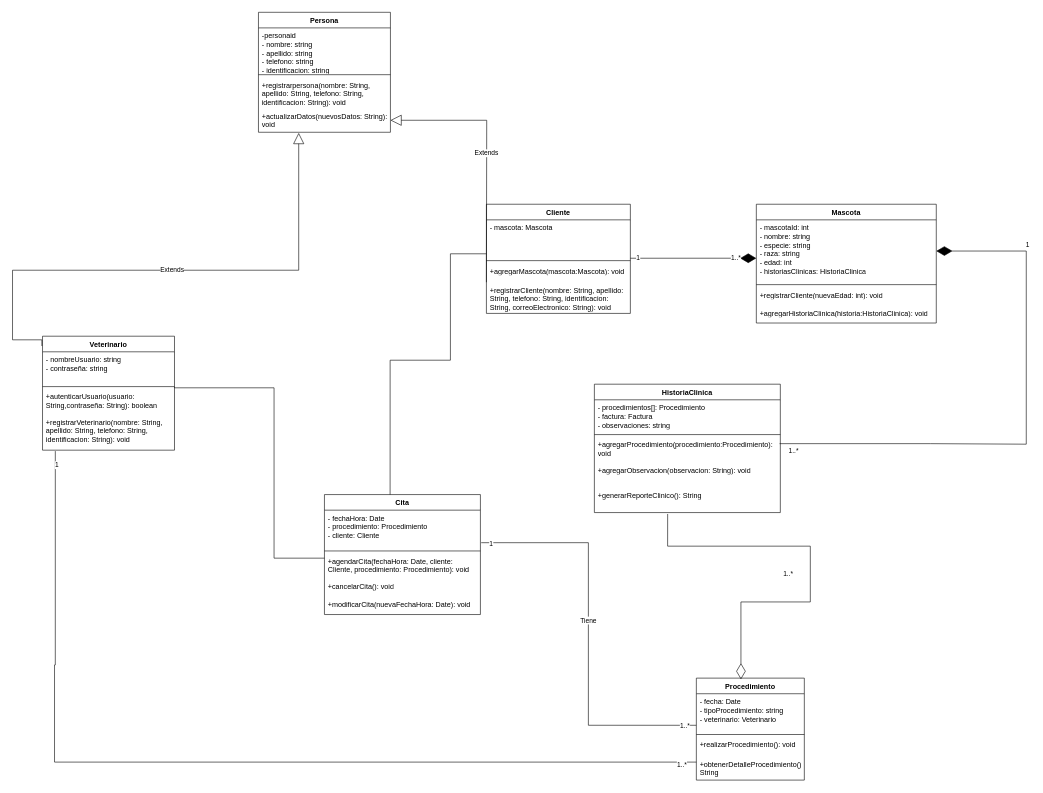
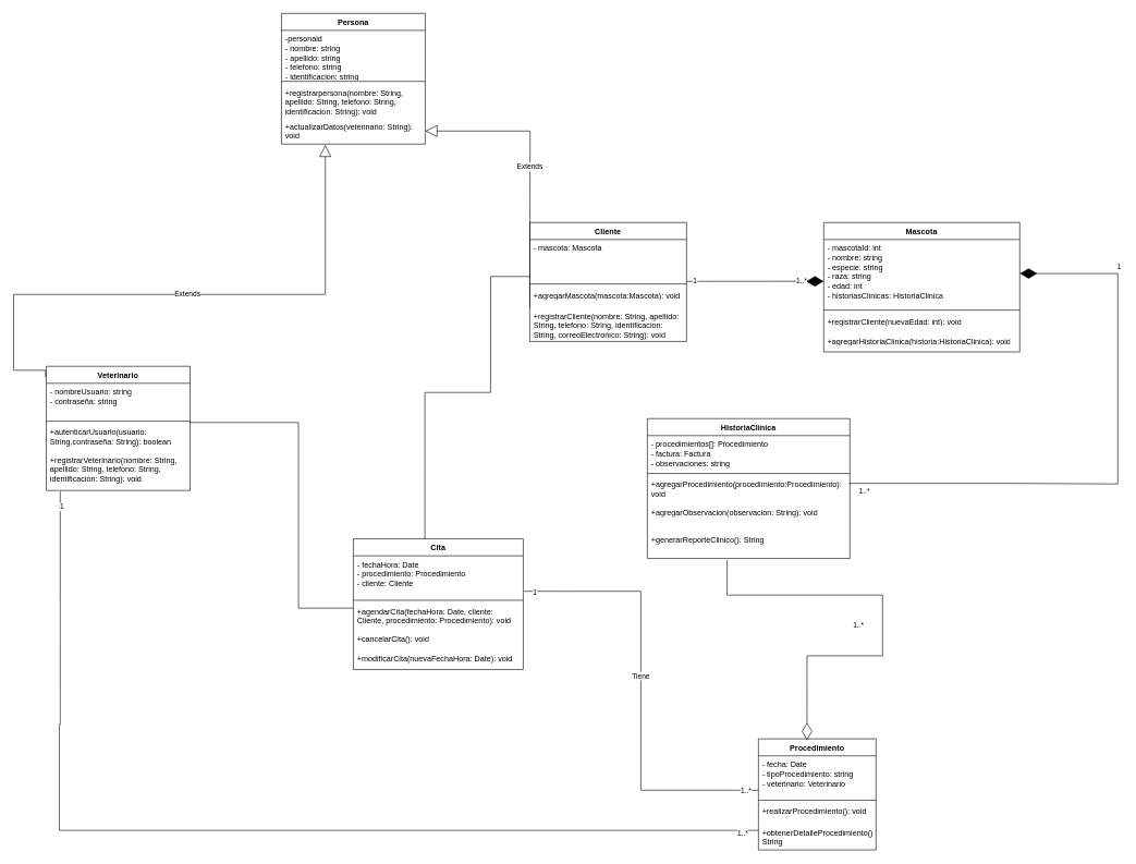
  <mxCell id="0" />
  <mxCell id="1" parent="0" />
  <mxCell id="2" value="Persona" style="swimlane;fontStyle=1;align=center;verticalAlign=top;childLayout=stackLayout;horizontal=1;startSize=26;horizontalStack=0;resizeParent=1;resizeParentMax=0;resizeLast=0;collapsible=1;marginBottom=0;whiteSpace=wrap;html=1;" parent="1" vertex="1"><mxGeometry x="430" y="20" width="220" height="200" as="geometry" /></mxCell>
  <mxCell id="3" value="&lt;div&gt;-personaid&lt;/div&gt;- nombre: string&lt;div&gt;- apellido: string&lt;/div&gt;&lt;div&gt;- telefono: string&lt;/div&gt;&lt;div&gt;- identificacion: string&lt;/div&gt;" style="text;strokeColor=none;fillColor=none;align=left;verticalAlign=top;spacingLeft=4;spacingRight=4;overflow=hidden;rotatable=0;points=[[0,0.5],[1,0.5]];portConstraint=eastwest;whiteSpace=wrap;html=1;" parent="2" vertex="1"><mxGeometry y="26" width="220" height="74" as="geometry" /></mxCell>
  <mxCell id="4" value="" style="line;strokeWidth=1;fillColor=none;align=left;verticalAlign=middle;spacingTop=-1;spacingLeft=3;spacingRight=3;rotatable=0;labelPosition=right;points=[];portConstraint=eastwest;strokeColor=inherit;" parent="2" vertex="1"><mxGeometry y="100" width="220" height="8" as="geometry" /></mxCell>
  <mxCell id="5" value="+registrarpersona(nombre: String, apellido: String, telefono: String, identificacion: String): void" style="text;strokeColor=none;fillColor=none;align=left;verticalAlign=top;spacingLeft=4;spacingRight=4;overflow=hidden;rotatable=0;points=[[0,0.5],[1,0.5]];portConstraint=eastwest;whiteSpace=wrap;html=1;" parent="2" vertex="1"><mxGeometry y="108" width="220" height="52" as="geometry" /></mxCell>
- <mxCell id="6" value="+actualizarDatos(nuevosDatos: String): void" style="text;strokeColor=none;fillColor=none;align=left;verticalAlign=top;spacingLeft=4;spacingRight=4;overflow=hidden;rotatable=0;points=[[0,0.5],[1,0.5]];portConstraint=eastwest;whiteSpace=wrap;html=1;" parent="2" vertex="1"><mxGeometry y="160" width="220" height="40" as="geometry" /></mxCell>
+ <mxCell id="6" value="+actualizarDatos(veterinario: String): void" style="text;strokeColor=none;fillColor=none;align=left;verticalAlign=top;spacingLeft=4;spacingRight=4;overflow=hidden;rotatable=0;points=[[0,0.5],[1,0.5]];portConstraint=eastwest;whiteSpace=wrap;html=1;" parent="2" vertex="1"><mxGeometry y="160" width="220" height="40" as="geometry" /></mxCell>
  <mxCell id="7" value="Cliente" style="swimlane;fontStyle=1;align=center;verticalAlign=top;childLayout=stackLayout;horizontal=1;startSize=26;horizontalStack=0;resizeParent=1;resizeParentMax=0;resizeLast=0;collapsible=1;marginBottom=0;whiteSpace=wrap;html=1;" parent="1" vertex="1"><mxGeometry x="810" y="340" width="240" height="182" as="geometry" /></mxCell>
  <mxCell id="8" value="&lt;div&gt;- mascota: Mascota&lt;/div&gt;" style="text;strokeColor=none;fillColor=none;align=left;verticalAlign=top;spacingLeft=4;spacingRight=4;overflow=hidden;rotatable=0;points=[[0,0.5],[1,0.5]];portConstraint=eastwest;whiteSpace=wrap;html=1;" parent="7" vertex="1"><mxGeometry y="26" width="240" height="64" as="geometry" /></mxCell>
  <mxCell id="9" value="" style="line;strokeWidth=1;fillColor=none;align=left;verticalAlign=middle;spacingTop=-1;spacingLeft=3;spacingRight=3;rotatable=0;labelPosition=right;points=[];portConstraint=eastwest;strokeColor=inherit;" parent="7" vertex="1"><mxGeometry y="90" width="240" height="8" as="geometry" /></mxCell>
  <mxCell id="10" value="+agregarMascota(mascota:Mascota): void" style="text;strokeColor=none;fillColor=none;align=left;verticalAlign=top;spacingLeft=4;spacingRight=4;overflow=hidden;rotatable=0;points=[[0,0.5],[1,0.5]];portConstraint=eastwest;whiteSpace=wrap;html=1;" parent="7" vertex="1"><mxGeometry y="98" width="240" height="32" as="geometry" /></mxCell>
  <mxCell id="11" value="+registrarCliente(nombre: String, apellido: String, telefono: String, identificacion: String, correoElectronico: String): void" style="text;strokeColor=none;fillColor=none;align=left;verticalAlign=top;spacingLeft=4;spacingRight=4;overflow=hidden;rotatable=0;points=[[0,0.5],[1,0.5]];portConstraint=eastwest;whiteSpace=wrap;html=1;" parent="7" vertex="1"><mxGeometry y="130" width="240" height="52" as="geometry" /></mxCell>
  <mxCell id="12" value="Veterinario" style="swimlane;fontStyle=1;align=center;verticalAlign=top;childLayout=stackLayout;horizontal=1;startSize=26;horizontalStack=0;resizeParent=1;resizeParentMax=0;resizeLast=0;collapsible=1;marginBottom=0;whiteSpace=wrap;html=1;" parent="1" vertex="1"><mxGeometry x="70" y="560" width="220" height="190" as="geometry" /></mxCell>
  <mxCell id="13" value="&lt;div&gt;- nombreUsuario: string&lt;/div&gt;&lt;div&gt;- contraseña: string&lt;/div&gt;&lt;div&gt;&lt;br&gt;&lt;/div&gt;" style="text;strokeColor=none;fillColor=none;align=left;verticalAlign=top;spacingLeft=4;spacingRight=4;overflow=hidden;rotatable=0;points=[[0,0.5],[1,0.5]];portConstraint=eastwest;whiteSpace=wrap;html=1;" parent="12" vertex="1"><mxGeometry y="26" width="220" height="54" as="geometry" /></mxCell>
  <mxCell id="14" value="" style="line;strokeWidth=1;fillColor=none;align=left;verticalAlign=middle;spacingTop=-1;spacingLeft=3;spacingRight=3;rotatable=0;labelPosition=right;points=[];portConstraint=eastwest;strokeColor=inherit;" parent="12" vertex="1"><mxGeometry y="80" width="220" height="8" as="geometry" /></mxCell>
  <mxCell id="15" value="+autenticarUsuario(usuario:&amp;nbsp; String,contraseña: String): boolean" style="text;strokeColor=none;fillColor=none;align=left;verticalAlign=top;spacingLeft=4;spacingRight=4;overflow=hidden;rotatable=0;points=[[0,0.5],[1,0.5]];portConstraint=eastwest;whiteSpace=wrap;html=1;" parent="12" vertex="1"><mxGeometry y="88" width="220" height="42" as="geometry" /></mxCell>
  <mxCell id="16" value="+registrarVeterinario(nombre: String, apellido: String, telefono: String, identificacion: String): void" style="text;strokeColor=none;fillColor=none;align=left;verticalAlign=top;spacingLeft=4;spacingRight=4;overflow=hidden;rotatable=0;points=[[0,0.5],[1,0.5]];portConstraint=eastwest;whiteSpace=wrap;html=1;" parent="12" vertex="1"><mxGeometry y="130" width="220" height="60" as="geometry" /></mxCell>
  <mxCell id="17" style="edgeStyle=orthogonalEdgeStyle;rounded=0;orthogonalLoop=1;jettySize=auto;html=1;exitX=1;exitY=0.5;exitDx=0;exitDy=0;" parent="12" source="15" target="15" edge="1"><mxGeometry relative="1" as="geometry" /></mxCell>
  <mxCell id="18" value="Extends" style="endArrow=block;endSize=16;endFill=0;html=1;rounded=0;edgeStyle=orthogonalEdgeStyle;exitX=-0.005;exitY=0.086;exitDx=0;exitDy=0;exitPerimeter=0;entryX=0.305;entryY=1.025;entryDx=0;entryDy=0;entryPerimeter=0;" parent="1" source="12" target="6" edge="1"><mxGeometry width="160" relative="1" as="geometry"><mxPoint x="30" y="566" as="sourcePoint" /><mxPoint x="485" y="256" as="targetPoint" /><Array as="points"><mxPoint x="69" y="566" /><mxPoint x="20" y="566" /><mxPoint x="20" y="450" /><mxPoint x="497" y="450" /></Array></mxGeometry></mxCell>
  <mxCell id="19" value="Extends" style="endArrow=block;endSize=16;endFill=0;html=1;rounded=0;edgeStyle=orthogonalEdgeStyle;entryX=1;entryY=0.5;entryDx=0;entryDy=0;" parent="1" target="6" edge="1"><mxGeometry width="160" relative="1" as="geometry"><mxPoint x="810" y="470" as="sourcePoint" /><mxPoint x="620" as="targetPoint" y="320" /></mxGeometry></mxCell>
  <mxCell id="20" value="Mascota" style="swimlane;fontStyle=1;align=center;verticalAlign=top;childLayout=stackLayout;horizontal=1;startSize=26;horizontalStack=0;resizeParent=1;resizeParentMax=0;resizeLast=0;collapsible=1;marginBottom=0;whiteSpace=wrap;html=1;" parent="1" vertex="1"><mxGeometry x="1260" y="340" width="300" height="198" as="geometry" /></mxCell>
  <mxCell id="21" value="- mascotaId: int&lt;div&gt;- nombre: string&lt;/div&gt;&lt;div&gt;- especie: string&lt;/div&gt;&lt;div&gt;- raza: string&lt;/div&gt;&lt;div&gt;- edad: int&lt;/div&gt;&lt;div&gt;- historiasClinicas: HistoriaClinica&lt;br&gt;&lt;/div&gt;&lt;div&gt;&lt;br&gt;&lt;/div&gt;" style="text;strokeColor=none;fillColor=none;align=left;verticalAlign=top;spacingLeft=4;spacingRight=4;overflow=hidden;rotatable=0;points=[[0,0.5],[1,0.5]];portConstraint=eastwest;whiteSpace=wrap;html=1;" parent="20" vertex="1"><mxGeometry y="26" width="300" height="104" as="geometry" /></mxCell>
  <mxCell id="22" value="" style="line;strokeWidth=1;fillColor=none;align=left;verticalAlign=middle;spacingTop=-1;spacingLeft=3;spacingRight=3;rotatable=0;labelPosition=right;points=[];portConstraint=eastwest;strokeColor=inherit;" parent="20" vertex="1"><mxGeometry y="130" width="300" height="8" as="geometry" /></mxCell>
  <mxCell id="23" value="+registrarCliente(nuevaEdad: int): void" style="text;strokeColor=none;fillColor=none;align=left;verticalAlign=top;spacingLeft=4;spacingRight=4;overflow=hidden;rotatable=0;points=[[0,0.5],[1,0.5]];portConstraint=eastwest;whiteSpace=wrap;html=1;" parent="20" vertex="1"><mxGeometry y="138" width="300" height="30" as="geometry" /></mxCell>
  <mxCell id="24" value="+agregarHistoriaClinica(historia:HistoriaClinica): void" style="text;strokeColor=none;fillColor=none;align=left;verticalAlign=top;spacingLeft=4;spacingRight=4;overflow=hidden;rotatable=0;points=[[0,0.5],[1,0.5]];portConstraint=eastwest;whiteSpace=wrap;html=1;" parent="20" vertex="1"><mxGeometry y="168" width="300" height="30" as="geometry" /></mxCell>
  <mxCell id="25" value="HistoriaClinica" style="swimlane;fontStyle=1;align=center;verticalAlign=top;childLayout=stackLayout;horizontal=1;startSize=26;horizontalStack=0;resizeParent=1;resizeParentMax=0;resizeLast=0;collapsible=1;marginBottom=0;whiteSpace=wrap;html=1;" parent="1" vertex="1"><mxGeometry x="990" y="640" width="310" height="214" as="geometry" /></mxCell>
  <mxCell id="26" value="- procedimientos[]: Procedimiento&lt;div&gt;- factura: Factura&lt;/div&gt;&lt;div&gt;- observaciones: string&lt;/div&gt;" style="text;strokeColor=none;fillColor=none;align=left;verticalAlign=top;spacingLeft=4;spacingRight=4;overflow=hidden;rotatable=0;points=[[0,0.5],[1,0.5]];portConstraint=eastwest;whiteSpace=wrap;html=1;" parent="25" vertex="1"><mxGeometry y="26" width="310" height="54" as="geometry" /></mxCell>
  <mxCell id="27" value="" style="line;strokeWidth=1;fillColor=none;align=left;verticalAlign=middle;spacingTop=-1;spacingLeft=3;spacingRight=3;rotatable=0;labelPosition=right;points=[];portConstraint=eastwest;strokeColor=inherit;" parent="25" vertex="1"><mxGeometry y="80" width="310" height="8" as="geometry" /></mxCell>
  <mxCell id="28" value="+agregarProcedimiento(procedimiento:Procedimiento): void" style="text;strokeColor=none;fillColor=none;align=left;verticalAlign=top;spacingLeft=4;spacingRight=4;overflow=hidden;rotatable=0;points=[[0,0.5],[1,0.5]];portConstraint=eastwest;whiteSpace=wrap;html=1;" parent="25" vertex="1"><mxGeometry y="88" width="310" height="42" as="geometry" /></mxCell>
  <mxCell id="29" value="+agregarObservacion(observacion: String): void" style="text;strokeColor=none;fillColor=none;align=left;verticalAlign=top;spacingLeft=4;spacingRight=4;overflow=hidden;rotatable=0;points=[[0,0.5],[1,0.5]];portConstraint=eastwest;whiteSpace=wrap;html=1;" parent="25" vertex="1"><mxGeometry y="130" width="310" height="42" as="geometry" /></mxCell>
  <mxCell id="30" value="+generarReporteClinico(): String" style="text;strokeColor=none;fillColor=none;align=left;verticalAlign=top;spacingLeft=4;spacingRight=4;overflow=hidden;rotatable=0;points=[[0,0.5],[1,0.5]];portConstraint=eastwest;whiteSpace=wrap;html=1;" parent="25" vertex="1"><mxGeometry y="172" width="310" height="42" as="geometry" /></mxCell>
  <mxCell id="31" value="" style="endArrow=diamondThin;endFill=1;endSize=24;html=1;rounded=0;edgeStyle=orthogonalEdgeStyle;entryX=1;entryY=0.5;entryDx=0;entryDy=0;exitX=0.996;exitY=0.264;exitDx=0;exitDy=0;exitPerimeter=0;" parent="1" source="28" target="21" edge="1"><mxGeometry width="160" relative="1" as="geometry"><mxPoint x="1550" y="780" as="sourcePoint" /><mxPoint x="1699" y="400" as="targetPoint" /><Array as="points"><mxPoint x="1550" y="739" /><mxPoint x="1710" y="740" /><mxPoint x="1710" y="418" /></Array></mxGeometry></mxCell>
  <mxCell id="32" value="1" style="edgeLabel;html=1;align=center;verticalAlign=middle;resizable=0;points=[];" parent="31" vertex="1" connectable="0"><mxGeometry x="0.733" y="-1" relative="1" as="geometry"><mxPoint x="33" y="-11" as="offset" /></mxGeometry></mxCell>
  <mxCell id="33" value="1..*" style="edgeLabel;html=1;align=center;verticalAlign=middle;resizable=0;points=[];" parent="31" vertex="1" connectable="0"><mxGeometry x="-0.908" y="-1" relative="1" as="geometry"><mxPoint x="-18" y="10" as="offset" /></mxGeometry></mxCell>
  <mxCell id="34" value="Procedimiento" style="swimlane;fontStyle=1;align=center;verticalAlign=top;childLayout=stackLayout;horizontal=1;startSize=26;horizontalStack=0;resizeParent=1;resizeParentMax=0;resizeLast=0;collapsible=1;marginBottom=0;whiteSpace=wrap;html=1;" parent="1" vertex="1"><mxGeometry x="1160" y="1130" width="180" height="170" as="geometry" /></mxCell>
  <mxCell id="35" value="- fecha: Date&lt;div&gt;- tipoProcedimiento: string&lt;/div&gt;&lt;div&gt;- veterinario: Veterinario&lt;/div&gt;" style="text;strokeColor=none;fillColor=none;align=left;verticalAlign=top;spacingLeft=4;spacingRight=4;overflow=hidden;rotatable=0;points=[[0,0.5],[1,0.5]];portConstraint=eastwest;whiteSpace=wrap;html=1;" parent="34" vertex="1"><mxGeometry y="26" width="180" height="64" as="geometry" /></mxCell>
  <mxCell id="36" value="" style="line;strokeWidth=1;fillColor=none;align=left;verticalAlign=middle;spacingTop=-1;spacingLeft=3;spacingRight=3;rotatable=0;labelPosition=right;points=[];portConstraint=eastwest;strokeColor=inherit;" parent="34" vertex="1"><mxGeometry y="90" width="180" height="8" as="geometry" /></mxCell>
  <mxCell id="37" value="+realizarProcedimiento(): void" style="text;strokeColor=none;fillColor=none;align=left;verticalAlign=top;spacingLeft=4;spacingRight=4;overflow=hidden;rotatable=0;points=[[0,0.5],[1,0.5]];portConstraint=eastwest;whiteSpace=wrap;html=1;" parent="34" vertex="1"><mxGeometry y="98" width="180" height="32" as="geometry" /></mxCell>
  <mxCell id="38" value="+obtenerDetalleProcedimiento(): String" style="text;strokeColor=none;fillColor=none;align=left;verticalAlign=top;spacingLeft=4;spacingRight=4;overflow=hidden;rotatable=0;points=[[0,0.5],[1,0.5]];portConstraint=eastwest;whiteSpace=wrap;html=1;" parent="34" vertex="1"><mxGeometry y="130" width="180" height="40" as="geometry" /></mxCell>
  <mxCell id="39" value="" style="endArrow=diamondThin;endFill=0;endSize=24;html=1;rounded=0;entryX=0.413;entryY=0.012;entryDx=0;entryDy=0;entryPerimeter=0;edgeStyle=orthogonalEdgeStyle;exitX=0.394;exitY=1.056;exitDx=0;exitDy=0;exitPerimeter=0;" parent="1" source="30" target="34" edge="1"><mxGeometry width="160" relative="1" as="geometry"><mxPoint x="1060" y="960" as="sourcePoint" /><mxPoint x="1370" y="880" as="targetPoint" /><Array as="points"><mxPoint x="1112" y="910" /><mxPoint x="1350" y="910" /><mxPoint x="1350" y="1003" /></Array></mxGeometry></mxCell>
  <mxCell id="40" value="1..*" style="edgeLabel;html=1;align=center;verticalAlign=middle;resizable=0;points=[];" parent="39" vertex="1" connectable="0"><mxGeometry x="0.159" y="1" relative="1" as="geometry"><mxPoint x="-39" y="-28" as="offset" /></mxGeometry></mxCell>
  <mxCell id="41" value="Cita" style="swimlane;fontStyle=1;align=center;verticalAlign=top;childLayout=stackLayout;horizontal=1;startSize=26;horizontalStack=0;resizeParent=1;resizeParentMax=0;resizeLast=0;collapsible=1;marginBottom=0;whiteSpace=wrap;html=1;" parent="1" vertex="1"><mxGeometry x="540" y="824" width="260" height="200" as="geometry" /></mxCell>
  <mxCell id="42" value="- fechaHora: Date&lt;div&gt;- procedimiento: Procedimiento&lt;/div&gt;&lt;div&gt;- cliente: Cliente&lt;/div&gt;" style="text;strokeColor=none;fillColor=none;align=left;verticalAlign=top;spacingLeft=4;spacingRight=4;overflow=hidden;rotatable=0;points=[[0,0.5],[1,0.5]];portConstraint=eastwest;whiteSpace=wrap;html=1;" parent="41" vertex="1"><mxGeometry y="26" width="260" height="64" as="geometry" /></mxCell>
  <mxCell id="43" value="" style="line;strokeWidth=1;fillColor=none;align=left;verticalAlign=middle;spacingTop=-1;spacingLeft=3;spacingRight=3;rotatable=0;labelPosition=right;points=[];portConstraint=eastwest;strokeColor=inherit;" parent="41" vertex="1"><mxGeometry y="90" width="260" height="8" as="geometry" /></mxCell>
  <mxCell id="44" value="+agendarCita(fechaHora: Date, cliente: Cliente, procedimiento: Procedimiento): void" style="text;strokeColor=none;fillColor=none;align=left;verticalAlign=top;spacingLeft=4;spacingRight=4;overflow=hidden;rotatable=0;points=[[0,0.5],[1,0.5]];portConstraint=eastwest;whiteSpace=wrap;html=1;" parent="41" vertex="1"><mxGeometry y="98" width="260" height="42" as="geometry" /></mxCell>
  <mxCell id="45" value="+cancelarCita(): void" style="text;strokeColor=none;fillColor=none;align=left;verticalAlign=top;spacingLeft=4;spacingRight=4;overflow=hidden;rotatable=0;points=[[0,0.5],[1,0.5]];portConstraint=eastwest;whiteSpace=wrap;html=1;" parent="41" vertex="1"><mxGeometry y="140" width="260" height="30" as="geometry" /></mxCell>
  <mxCell id="46" value="+modificarCita(nuevaFechaHora: Date): void" style="text;strokeColor=none;fillColor=none;align=left;verticalAlign=top;spacingLeft=4;spacingRight=4;overflow=hidden;rotatable=0;points=[[0,0.5],[1,0.5]];portConstraint=eastwest;whiteSpace=wrap;html=1;" parent="41" vertex="1"><mxGeometry y="170" width="260" height="30" as="geometry" /></mxCell>
  <mxCell id="47" value="" style="endArrow=none;html=1;edgeStyle=orthogonalEdgeStyle;rounded=0;entryX=-0.001;entryY=0.822;entryDx=0;entryDy=0;entryPerimeter=0;exitX=1.005;exitY=0.847;exitDx=0;exitDy=0;exitPerimeter=0;" parent="1" source="42" target="35" edge="1"><mxGeometry relative="1" as="geometry"><mxPoint x="680" y="810" as="sourcePoint" /><mxPoint x="840" y="810" as="targetPoint" /></mxGeometry></mxCell>
  <mxCell id="48" value="Tiene" style="edgeLabel;html=1;align=center;verticalAlign=middle;resizable=0;points=[];" vertex="1" connectable="0" parent="47"><mxGeometry x="-0.071" y="-1" relative="1" as="geometry"><mxPoint as="offset" /></mxGeometry></mxCell>
  <mxCell id="49" value="1" style="edgeLabel;html=1;align=center;verticalAlign=middle;resizable=0;points=[];" vertex="1" connectable="0" parent="47"><mxGeometry x="-0.948" y="-1" relative="1" as="geometry"><mxPoint x="-1" as="offset" /></mxGeometry></mxCell>
  <mxCell id="50" value="1..*" style="edgeLabel;html=1;align=center;verticalAlign=middle;resizable=0;points=[];" vertex="1" connectable="0" parent="47"><mxGeometry x="0.943" relative="1" as="geometry"><mxPoint as="offset" /></mxGeometry></mxCell>
  <mxCell id="51" value="" style="endArrow=none;html=1;edgeStyle=orthogonalEdgeStyle;rounded=0;exitX=0.421;exitY=0;exitDx=0;exitDy=0;exitPerimeter=0;entryX=-0.001;entryY=0.884;entryDx=0;entryDy=0;entryPerimeter=0;" parent="1" source="41" target="8" edge="1"><mxGeometry relative="1" as="geometry"><mxPoint x="680" y="640" as="sourcePoint" /><mxPoint x="840" y="640" as="targetPoint" /><Array as="points"><mxPoint x="650" y="600" /><mxPoint x="750" y="600" /><mxPoint x="750" y="423" /></Array></mxGeometry></mxCell>
  <mxCell id="52" value="" style="endArrow=none;html=1;edgeStyle=orthogonalEdgeStyle;rounded=0;" parent="1" target="41" edge="1"><mxGeometry relative="1" as="geometry"><mxPoint x="290" y="645" as="sourcePoint" /><mxPoint x="510" y="720" as="targetPoint" /><Array as="points"><mxPoint x="456" y="646" /><mxPoint x="456" y="930" /></Array></mxGeometry></mxCell>
  <mxCell id="53" value="" style="endArrow=none;html=1;edgeStyle=orthogonalEdgeStyle;rounded=0;entryX=0;entryY=0.25;entryDx=0;entryDy=0;exitX=0.097;exitY=1.025;exitDx=0;exitDy=0;exitPerimeter=0;entryPerimeter=0;" parent="1" source="16" edge="1"><mxGeometry relative="1" as="geometry"><mxPoint x="90" y="760" as="sourcePoint" /><mxPoint x="1160" y="1270" as="targetPoint" /><Array as="points"><mxPoint x="91" y="1108" /><mxPoint x="90" y="1108" /><mxPoint x="90" y="1270" /></Array></mxGeometry></mxCell>
  <mxCell id="54" value="1" style="edgeLabel;html=1;align=center;verticalAlign=middle;resizable=0;points=[];" vertex="1" connectable="0" parent="53"><mxGeometry x="-0.971" y="2" relative="1" as="geometry"><mxPoint as="offset" /></mxGeometry></mxCell>
  <mxCell id="55" value="1..*" style="edgeLabel;html=1;align=center;verticalAlign=middle;resizable=0;points=[];" vertex="1" connectable="0" parent="53"><mxGeometry x="0.969" y="-3" relative="1" as="geometry"><mxPoint as="offset" /></mxGeometry></mxCell>
  <mxCell id="56" value="" style="endArrow=diamondThin;endFill=1;endSize=24;html=1;rounded=0;entryX=0;entryY=0.615;entryDx=0;entryDy=0;entryPerimeter=0;" parent="1" target="21" edge="1"><mxGeometry width="160" relative="1" as="geometry"><mxPoint x="1050" y="430" as="sourcePoint" /><mxPoint x="1210" y="430" as="targetPoint" /></mxGeometry></mxCell>
  <mxCell id="57" value="1..*" style="edgeLabel;html=1;align=center;verticalAlign=middle;resizable=0;points=[];" parent="56" vertex="1" connectable="0"><mxGeometry x="0.676" relative="1" as="geometry"><mxPoint as="offset" /></mxGeometry></mxCell>
  <mxCell id="58" value="1" style="edgeLabel;html=1;align=center;verticalAlign=middle;resizable=0;points=[];" parent="56" vertex="1" connectable="0"><mxGeometry x="-0.876" relative="1" as="geometry"><mxPoint as="offset" /></mxGeometry></mxCell>
